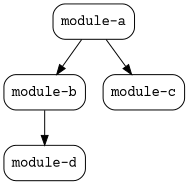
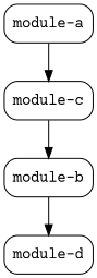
  digraph {
    fontname="Courier Prime"
    node [fontname="Courier Prime" fontsize=14 shape=box style=rounded]
    edge [fontname="Courier Prime" fontsize=10]
    n1 [label=<module-b>]
    n2 [label=<module-d>]
    n3 [label=<module-c>]
    n4 [label=<module-a>]
    n1 -> n2
-   n4 -> n1
+   n3 -> n1
    n4 -> n3
  }
